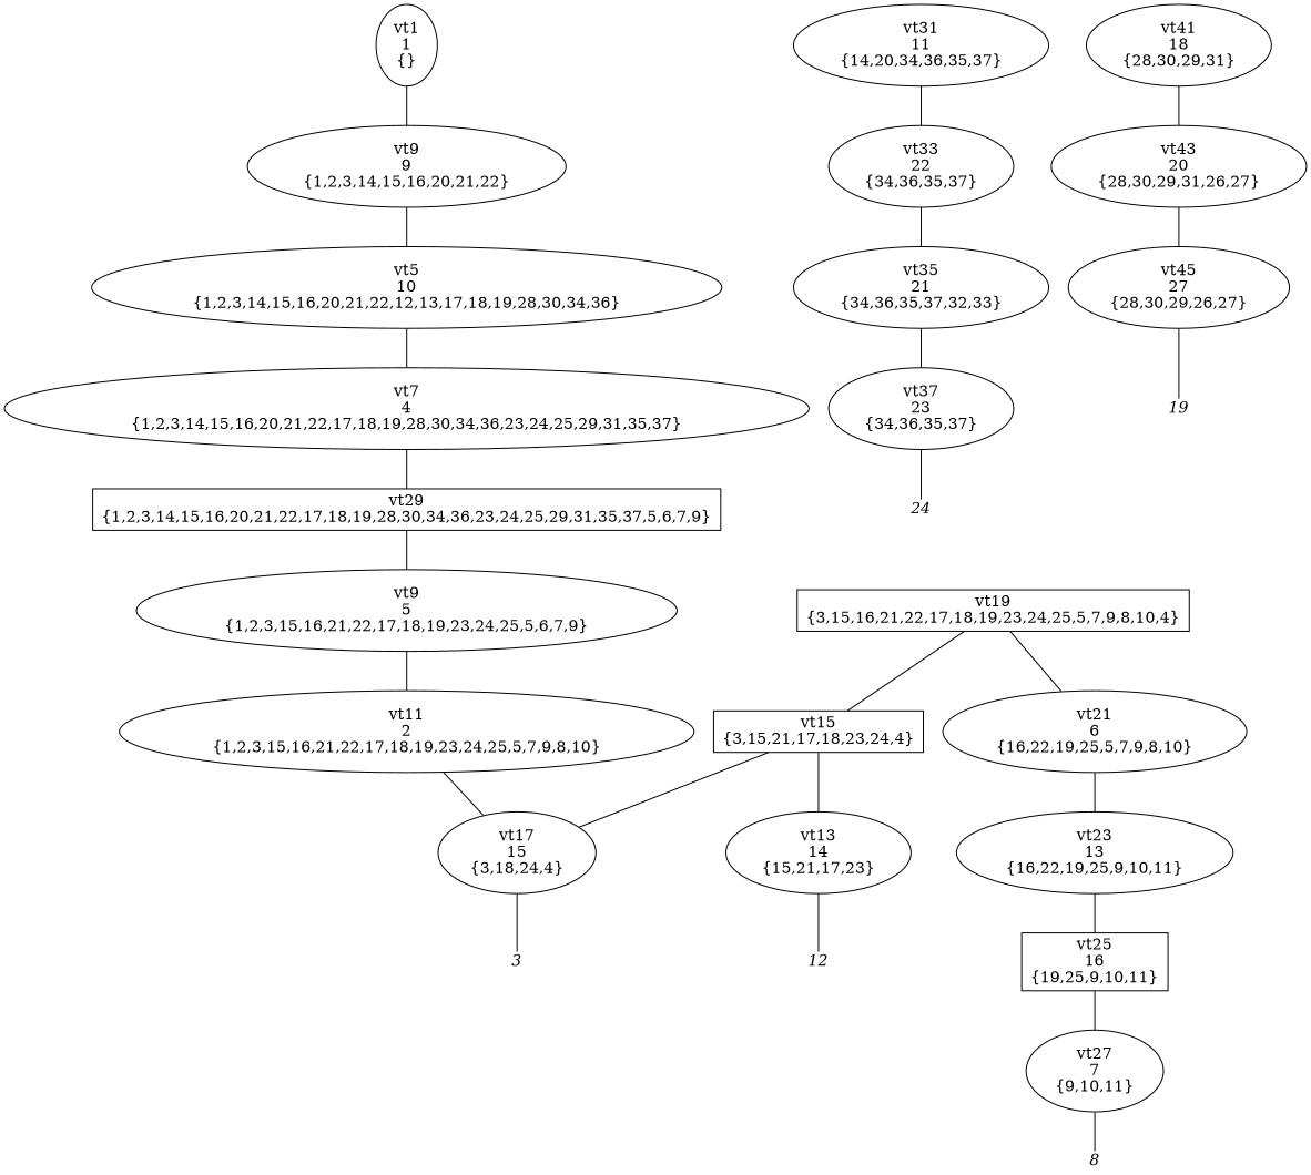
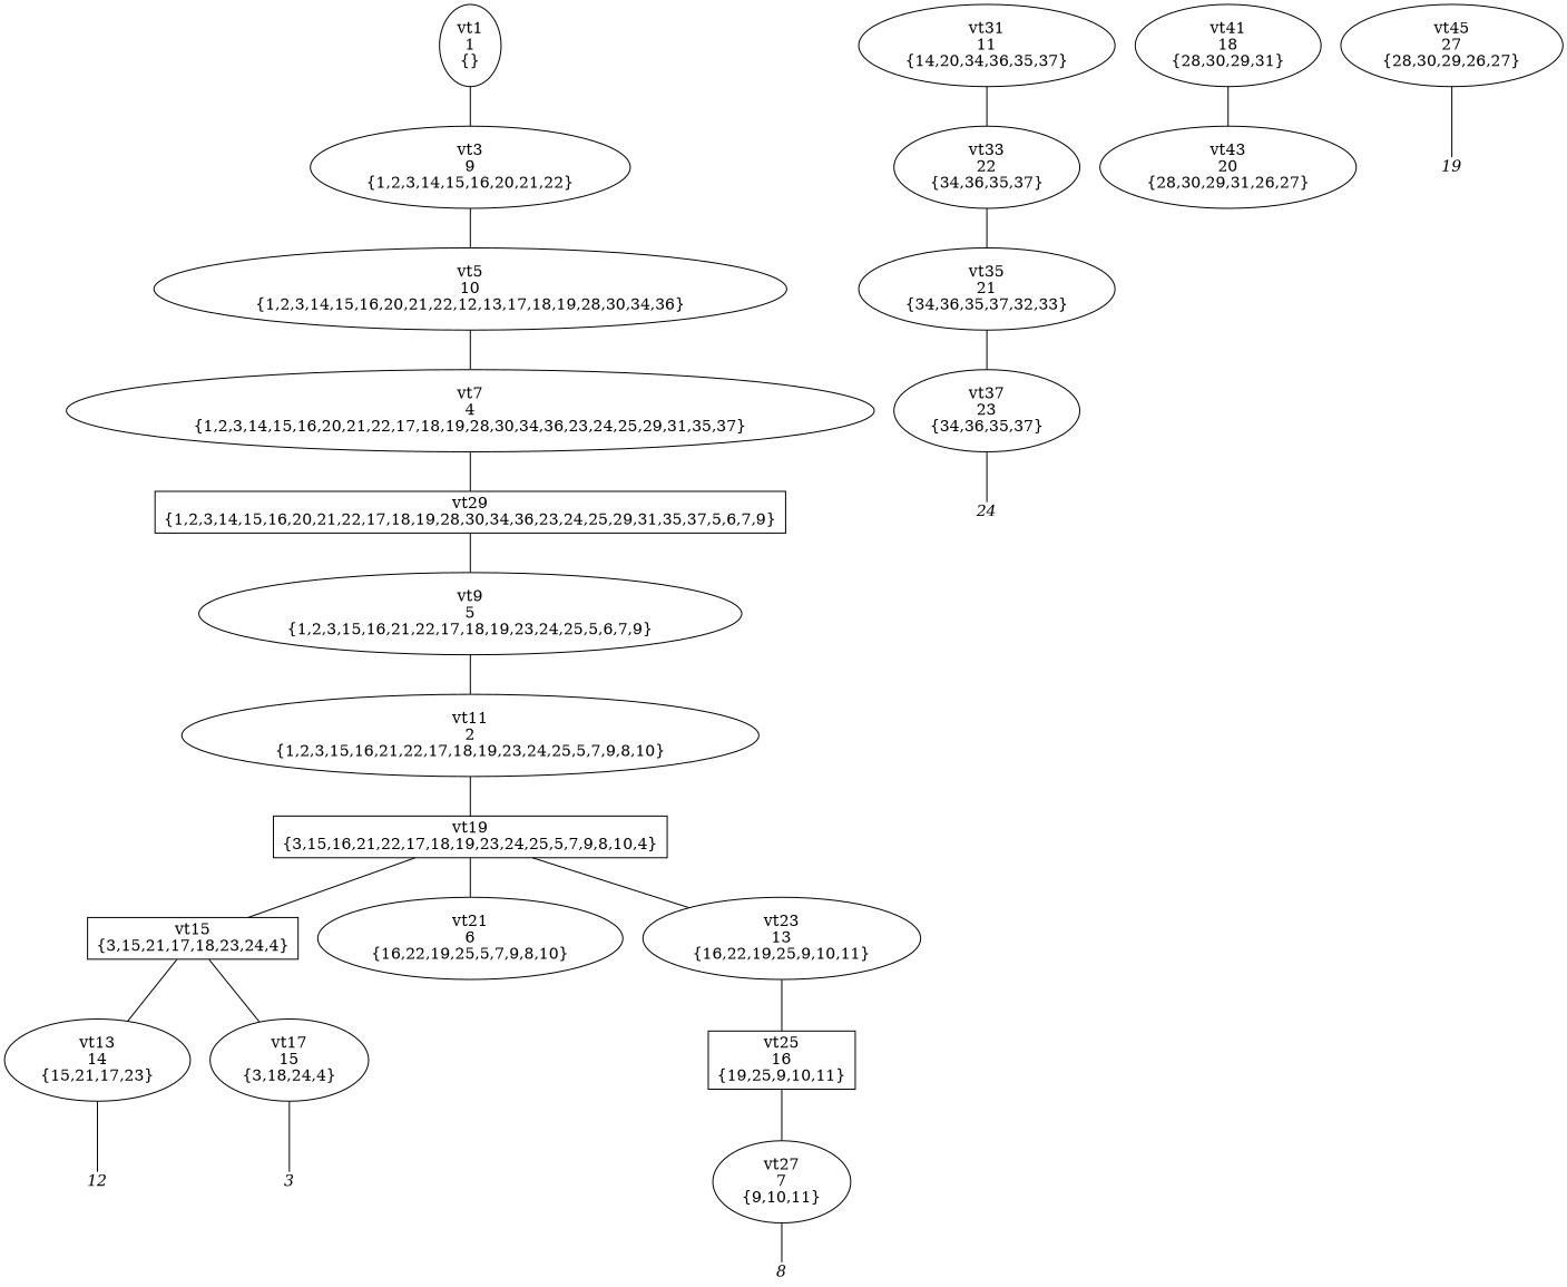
  digraph {
    node [shape=ellipse]
    edge [arrowhead=none]
    n1 [label="vt1\n1\n{}"]
-   n2 [label="vt9\n9\n{1,2,3,14,15,16,20,21,22}"]
+   n2 [label="vt3\n9\n{1,2,3,14,15,16,20,21,22}"]
    n3 [label="vt5\n10\n{1,2,3,14,15,16,20,21,22,12,13,17,18,19,28,30,34,36}"]
    n4 [label="vt7\n4\n{1,2,3,14,15,16,20,21,22,17,18,19,28,30,34,36,23,24,25,29,31,35,37}"]
    n5 [label="vt29\n{1,2,3,14,15,16,20,21,22,17,18,19,28,30,34,36,23,24,25,29,31,35,37,5,6,7,9}" shape=box]
    n6 [label="vt9\n5\n{1,2,3,15,16,21,22,17,18,19,23,24,25,5,6,7,9}"]
    n7 [label="vt11\n2\n{1,2,3,15,16,21,22,17,18,19,23,24,25,5,7,9,8,10}"]
    n8 [label="vt19\n{3,15,16,21,22,17,18,19,23,24,25,5,7,9,8,10,4}" shape=box]
    n9 [label="vt15\n{3,15,21,17,18,23,24,4}" shape=box]
    n10 [label="vt21\n6\n{16,22,19,25,5,7,9,8,10}"]
    n11 [label="vt13\n14\n{15,21,17,23}"]
    n12 [label="vt17\n15\n{3,18,24,4}"]
    n13 [label="vt23\n13\n{16,22,19,25,9,10,11}"]
    n14 [fixedsize=true fontname="Times-Italic" fontsize=14 height=.25 label=12 shape=plaintext width=.25]
    n15 [fixedsize=true fontname="Times-Italic" fontsize=14 height=.25 label=3 shape=plaintext width=.25]
    n16 [label="vt25\n16\n{19,25,9,10,11}" shape=box]
    n17 [label="vt27\n7\n{9,10,11}"]
    n18 [fixedsize=true fontname="Times-Italic" fontsize=14 height=.25 label=8 shape=plaintext width=.25]
    n19 [label="vt31\n11\n{14,20,34,36,35,37}"]
    n20 [label="vt33\n22\n{34,36,35,37}"]
    n21 [label="vt41\n18\n{28,30,29,31}"]
    n22 [label="vt43\n20\n{28,30,29,31,26,27}"]
    n23 [label="vt35\n21\n{34,36,35,37,32,33}"]
    n24 [label="vt37\n23\n{34,36,35,37}"]
    n25 [fixedsize=true fontname="Times-Italic" fontsize=14 height=.25 label=24 shape=plaintext width=.25]
    n26 [label="vt45\n27\n{28,30,29,26,27}"]
    n27 [fixedsize=true fontname="Times-Italic" fontsize=14 height=.25 label=19 shape=plaintext width=.25]
    n1 -> n2
    n2 -> n3
    n3 -> n4
    n4 -> n5
    n5 -> n6
    n6 -> n7
-   n7 -> n12
+   n7 -> n8
    n8 -> n9
    n8 -> n10
    n9 -> n11
    n9 -> n12
-   n10 -> n13
+   n8 -> n13
    n11 -> n14
    n12 -> n15
    n13 -> n16
    n16 -> n17
    n17 -> n18
    n19 -> n20
    n20 -> n23
    n21 -> n22
-   n22 -> n26
    n23 -> n24
    n24 -> n25
    n26 -> n27
  }
